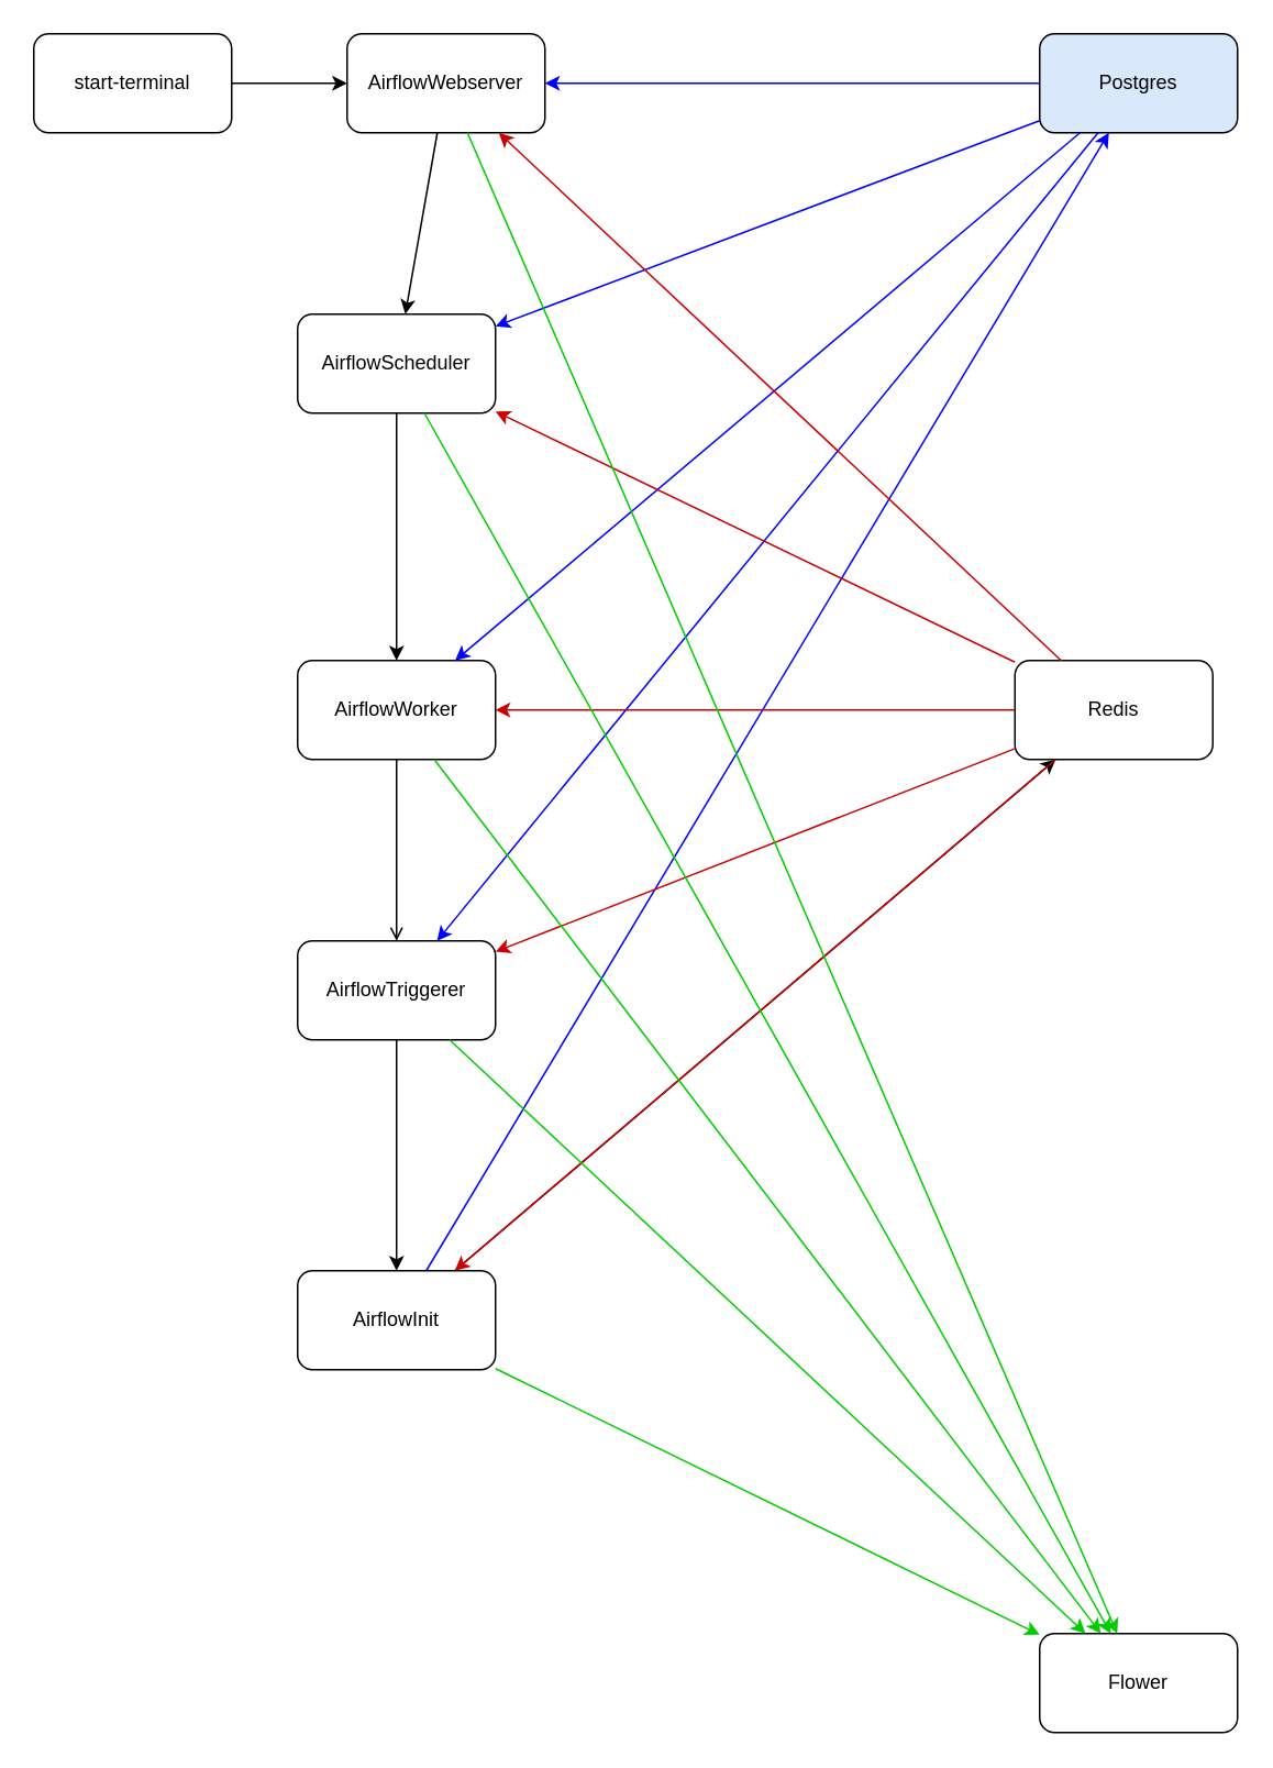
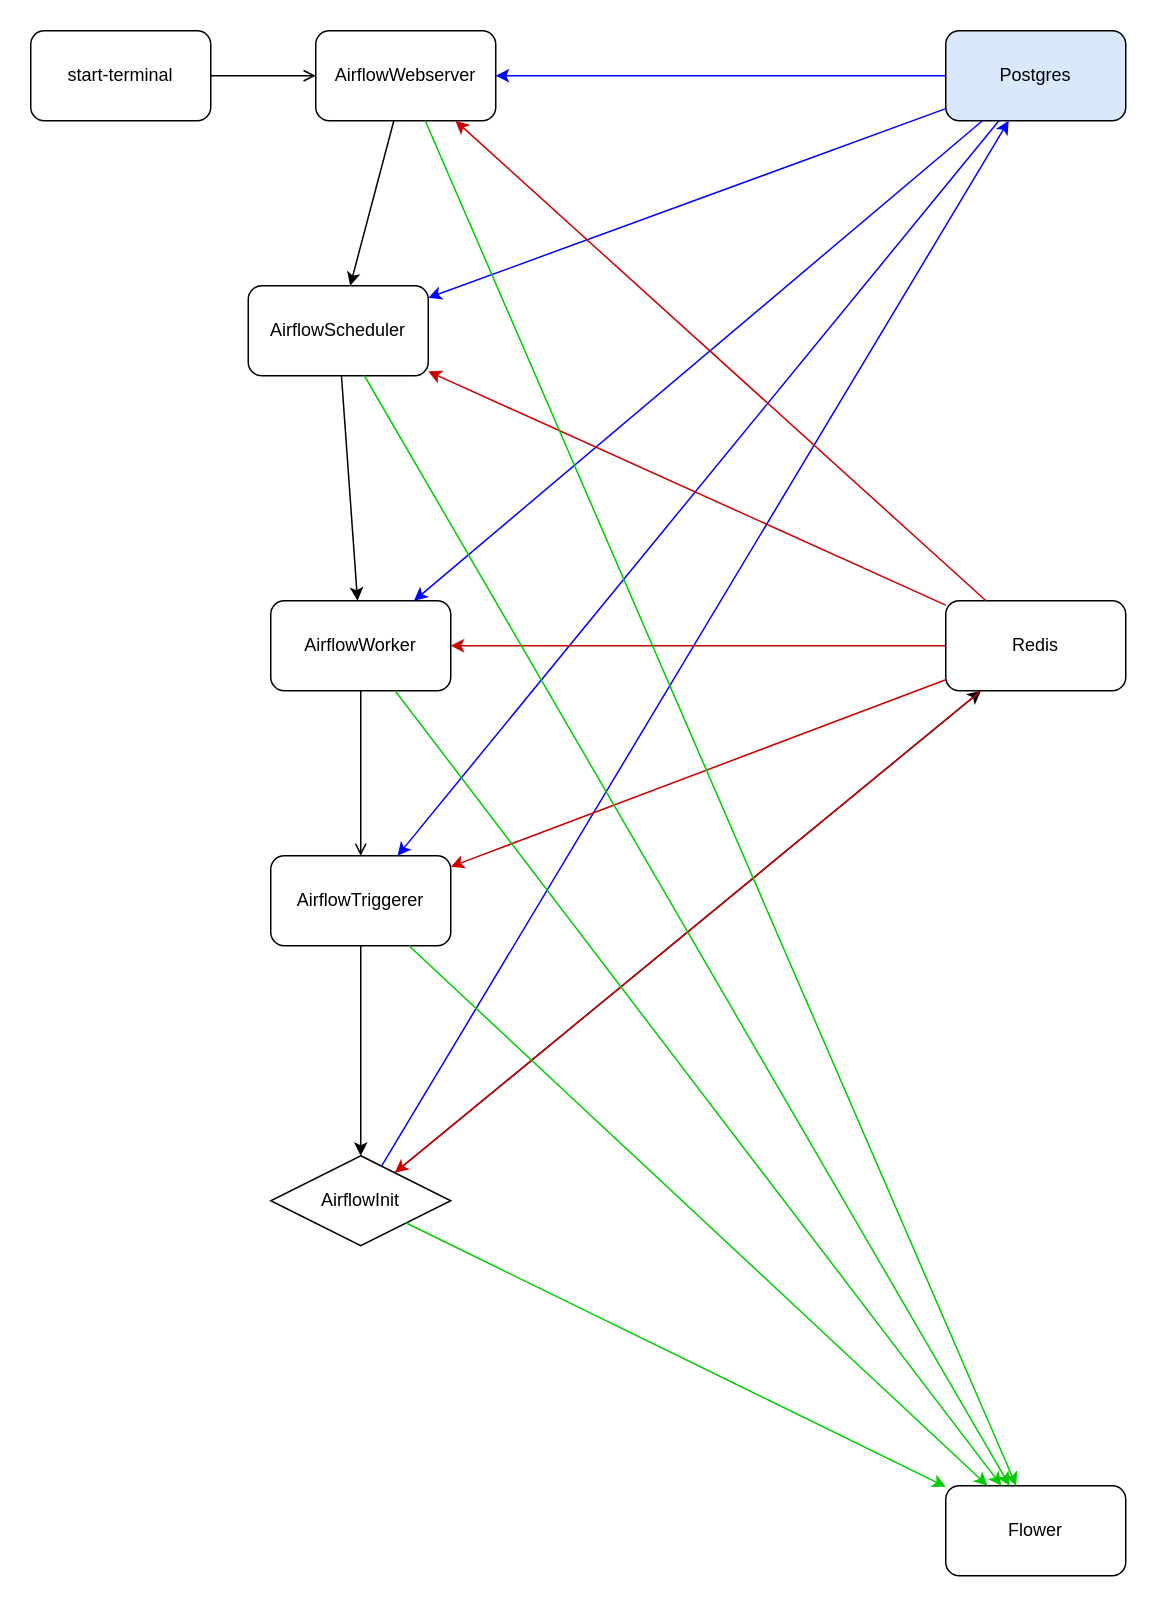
  <mxCell id="0" />
  <mxCell id="1" parent="0" />
  <mxCell id="2" value="start-terminal" style="rounded=1;whiteSpace=wrap;html=1;" vertex="1" parent="1"><mxGeometry x="20" y="20" width="120" height="60" as="geometry" /></mxCell>
  <mxCell id="3" value="AirflowWebserver" style="rounded=1;whiteSpace=wrap;html=1;" vertex="1" parent="1"><mxGeometry x="210" y="20" width="120" height="60" as="geometry" /></mxCell>
- <mxCell id="4" value="AirflowScheduler" style="rounded=1;whiteSpace=wrap;html=1;" vertex="1" parent="1"><mxGeometry x="180" y="190" width="120" height="60" as="geometry" /></mxCell>
+ <mxCell id="4" value="AirflowScheduler" style="rounded=1;whiteSpace=wrap;html=1;" vertex="1" parent="1"><mxGeometry x="165" y="190" width="120" height="60" as="geometry" /></mxCell>
  <mxCell id="5" value="AirflowWorker" style="rounded=1;whiteSpace=wrap;html=1;" vertex="1" parent="1"><mxGeometry x="180" y="400" width="120" height="60" as="geometry" /></mxCell>
  <mxCell id="6" value="AirflowTriggerer" style="rounded=1;whiteSpace=wrap;html=1;" vertex="1" parent="1"><mxGeometry x="180" y="570" width="120" height="60" as="geometry" /></mxCell>
- <mxCell id="7" value="AirflowInit" style="rounded=1;whiteSpace=wrap;html=1;" vertex="1" parent="1"><mxGeometry x="180" y="770" width="120" height="60" as="geometry" /></mxCell>
+ <mxCell id="7" value="AirflowInit" style="rhombus;whiteSpace=wrap;html=1;" vertex="1" parent="1"><mxGeometry x="180" y="770" width="120" height="60" as="geometry" /></mxCell>
  <mxCell id="8" value="Postgres" style="rounded=1;whiteSpace=wrap;html=1;fillColor=#dae8fc;strokeColor=#000000;" vertex="1" parent="1"><mxGeometry x="630" y="20" width="120" height="60" as="geometry" /></mxCell>
- <mxCell id="9" value="Redis" style="rounded=1;whiteSpace=wrap;html=1;" vertex="1" parent="1"><mxGeometry x="615" y="400" width="120" height="60" as="geometry" /></mxCell>
+ <mxCell id="9" value="Redis" style="rounded=1;whiteSpace=wrap;html=1;" vertex="1" parent="1"><mxGeometry x="630" y="400" width="120" height="60" as="geometry" /></mxCell>
  <mxCell id="10" value="Flower" style="rounded=1;whiteSpace=wrap;html=1;" vertex="1" parent="1"><mxGeometry x="630" y="990" width="120" height="60" as="geometry" /></mxCell>
- <mxCell id="11" edge="1" parent="1" source="2" target="3"><mxGeometry relative="1" as="geometry" /></mxCell>
+ <mxCell id="11" edge="1" parent="1" source="2" target="3" style="endArrow=open;"><mxGeometry relative="1" as="geometry" /></mxCell>
  <mxCell id="12" edge="1" parent="1" source="3" target="4"><mxGeometry relative="1" as="geometry" /></mxCell>
  <mxCell id="13" edge="1" parent="1" source="4" target="5"><mxGeometry relative="1" as="geometry" /></mxCell>
  <mxCell id="14" edge="1" parent="1" source="5" target="6" style="endArrow=open;"><mxGeometry relative="1" as="geometry" /></mxCell>
  <mxCell id="15" edge="1" parent="1" source="6" target="7"><mxGeometry relative="1" as="geometry" /></mxCell>
  <mxCell id="16" style="strokeColor=#0000FF;" edge="1" parent="1" source="7" target="8"><mxGeometry relative="1" as="geometry" /></mxCell>
  <mxCell id="17" edge="1" parent="1" source="7" target="9"><mxGeometry relative="1" as="geometry" /></mxCell>
  <mxCell id="18" style="strokeColor=#00CC00;" edge="1" parent="1" source="7" target="10"><mxGeometry relative="1" as="geometry" /></mxCell>
  <mxCell id="19" style="strokeColor=#0000FF;" edge="1" parent="1" source="8" target="3"><mxGeometry relative="1" as="geometry" /></mxCell>
  <mxCell id="20" style="strokeColor=#0000FF;" edge="1" parent="1" source="8" target="4"><mxGeometry relative="1" as="geometry" /></mxCell>
  <mxCell id="21" style="strokeColor=#0000FF;" edge="1" parent="1" source="8" target="5"><mxGeometry relative="1" as="geometry" /></mxCell>
  <mxCell id="22" style="strokeColor=#0000FF;" edge="1" parent="1" source="8" target="6"><mxGeometry relative="1" as="geometry" /></mxCell>
  <mxCell id="23" style="strokeColor=#CC0000;" edge="1" parent="1" source="9" target="3"><mxGeometry relative="1" as="geometry" /></mxCell>
  <mxCell id="24" style="strokeColor=#CC0000;" edge="1" parent="1" source="9" target="4"><mxGeometry relative="1" as="geometry" /></mxCell>
  <mxCell id="25" style="strokeColor=#CC0000;" edge="1" parent="1" source="9" target="5"><mxGeometry relative="1" as="geometry" /></mxCell>
  <mxCell id="26" style="strokeColor=#CC0000;" edge="1" parent="1" source="9" target="6"><mxGeometry relative="1" as="geometry" /></mxCell>
  <mxCell id="27" style="strokeColor=#CC0000;" edge="1" parent="1" source="9" target="7"><mxGeometry relative="1" as="geometry" /></mxCell>
  <mxCell id="28" style="strokeColor=#00CC00;" edge="1" parent="1" source="3" target="10"><mxGeometry relative="1" as="geometry" /></mxCell>
  <mxCell id="29" style="strokeColor=#00CC00;" edge="1" parent="1" source="4" target="10"><mxGeometry relative="1" as="geometry" /></mxCell>
  <mxCell id="30" style="strokeColor=#00CC00;" edge="1" parent="1" source="5" target="10"><mxGeometry relative="1" as="geometry" /></mxCell>
  <mxCell id="31" style="strokeColor=#00CC00;" edge="1" parent="1" source="6" target="10"><mxGeometry relative="1" as="geometry" /></mxCell>
